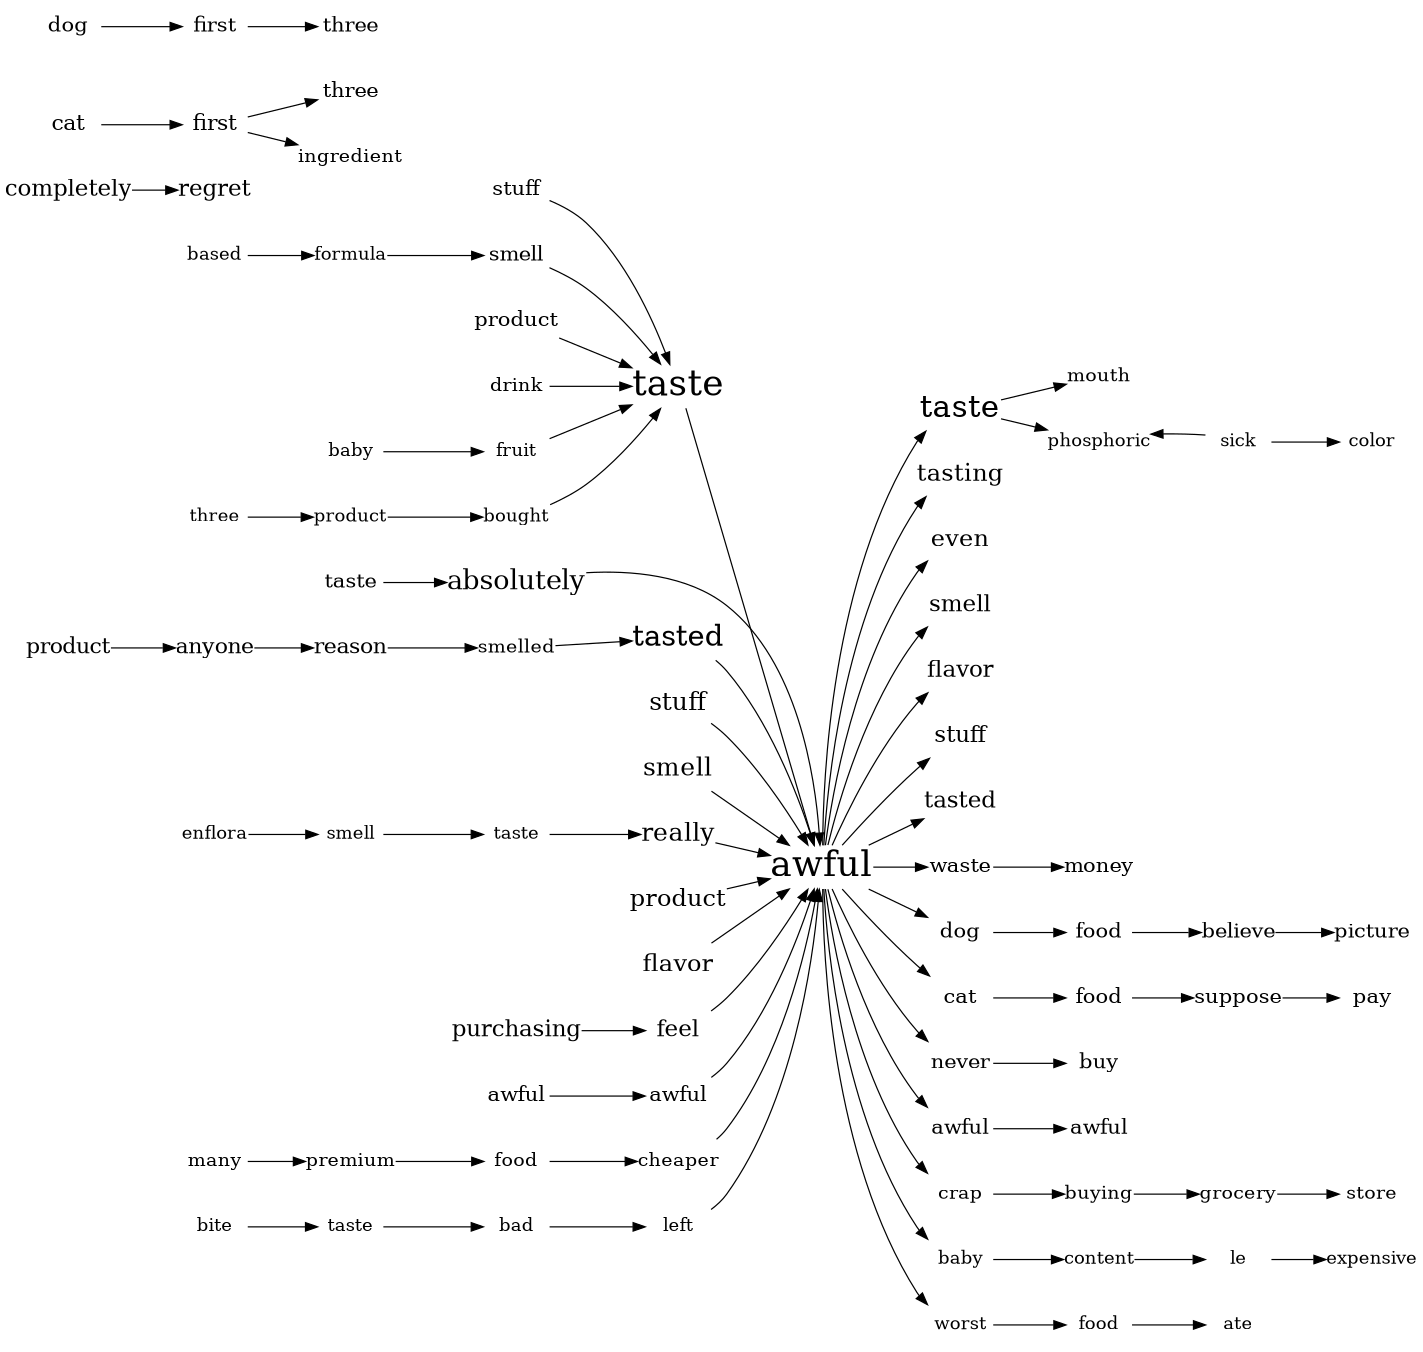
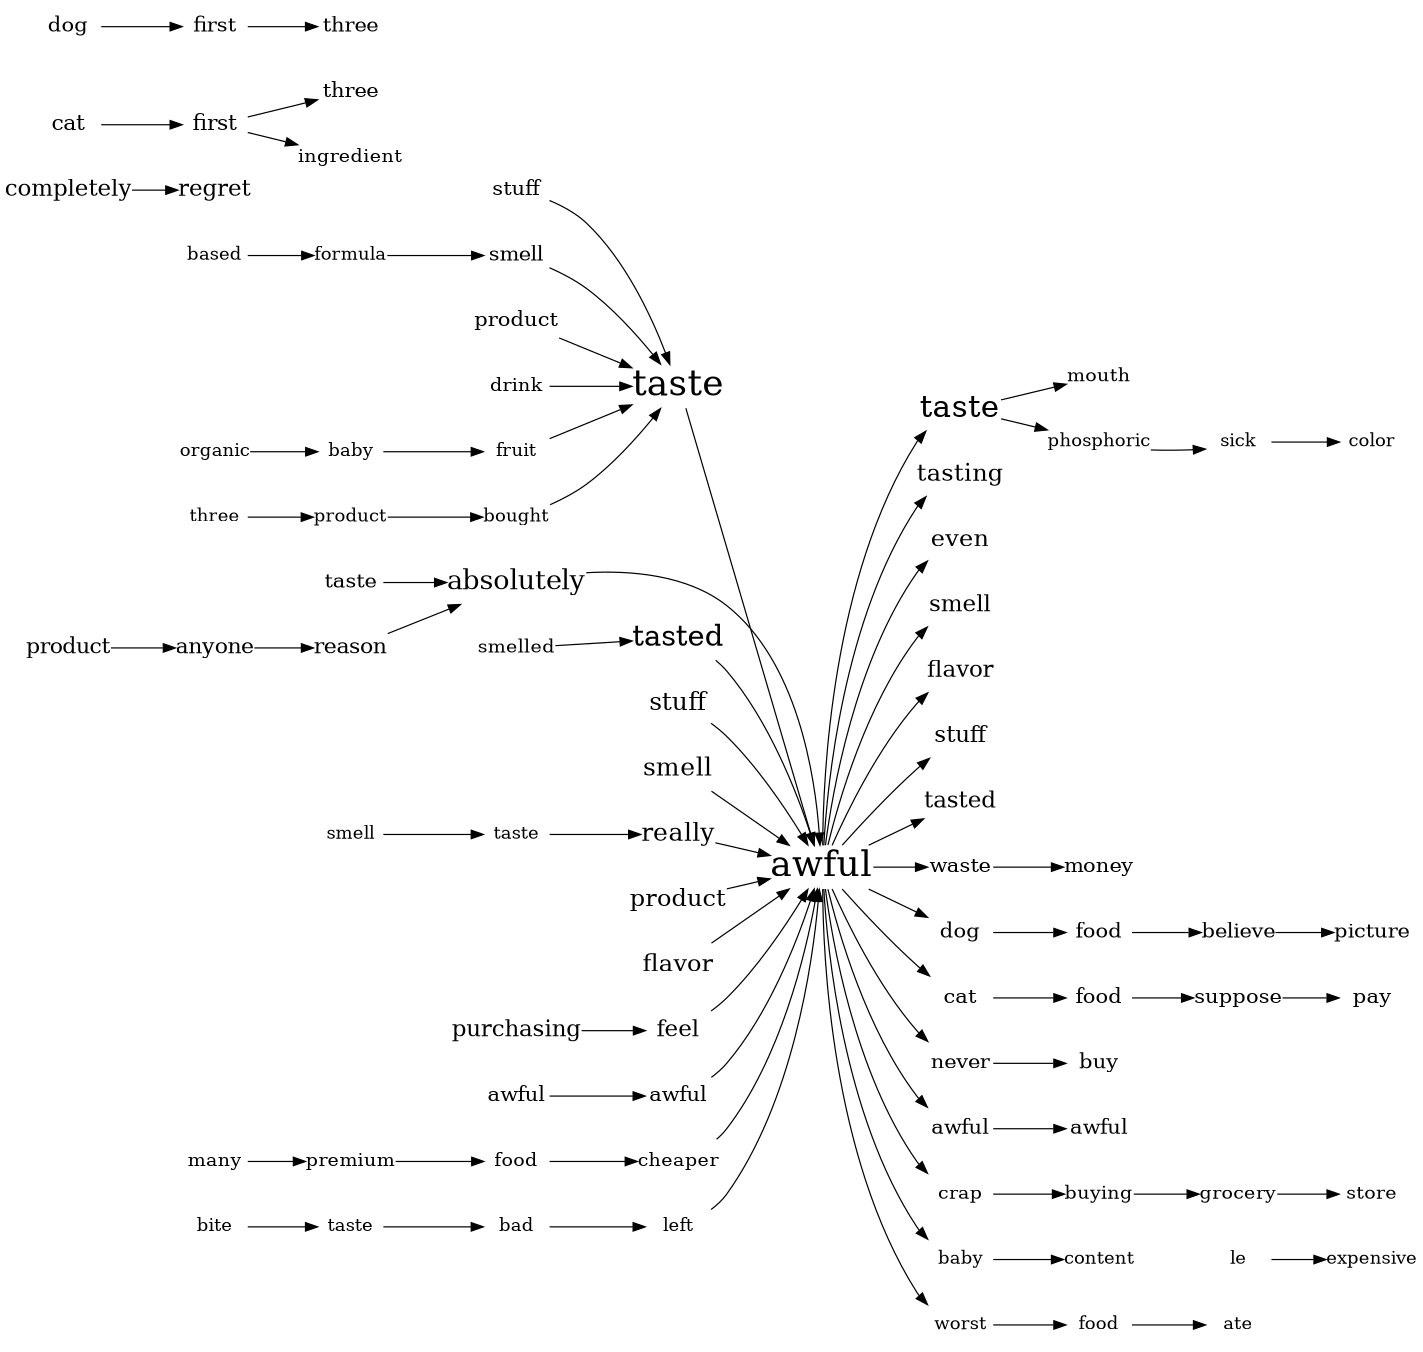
  digraph {
    rankdir=LR
    node [fontsize=15 margin=0 shape=plaintext]
    n1 [fontsize=30 label=awful]
    n2 [fontsize=26 label=taste]
    n3 [fontsize=20 label=tasting]
    n4 [fontsize=20 label=even]
    n5 [fontsize=19 label=smell]
    n6 [fontsize=19 label=flavor]
    n7 [fontsize=19 label=stuff]
    n8 [fontsize=19 label=tasted]
    n9 [fontsize=17 label=waste]
    n10 [fontsize=17 label=dog]
    n11 [fontsize=17 label=cat]
    n12 [fontsize=17 label=never]
    n13 [fontsize=17 label=awful]
    n14 [fontsize=16 label=crap]
    n15 [label=baby]
    n16 [label=worst]
    n17 [fontsize=16 label=mouth]
    n18 [label=phosphoric]
    n19 [fontsize=17 label=money]
    n20 [fontsize=17 label=food]
    n21 [fontsize=17 label=food]
    n22 [fontsize=17 label=buy]
    n23 [fontsize=17 label=awful]
    n24 [fontsize=16 label=buying]
    n25 [label=content]
    n26 [label=food]
    n27 [fontsize=30 label=taste]
    n28 [fontsize=17 label=stuff]
    n29 [fontsize=17 label=smell]
    n30 [label=formula]
    n31 [label=based]
    n32 [fontsize=17 label=product]
    n33 [fontsize=16 label=drink]
    n34 [label=fruit]
    n35 [label=baby]
+   n36 [label=organic]
    n37 [label=bought]
    n38 [label=product]
    n39 [label=three]
    n40 [fontsize=24 label=tasted]
    n41 [fontsize=16 label=smelled]
    n42 [fontsize=22 label=absolutely]
    n43 [fontsize=18 label=reason]
    n44 [fontsize=18 label=anyone]
    n45 [fontsize=18 label=product]
    n46 [fontsize=17 label=taste]
    n47 [fontsize=21 label=stuff]
    n48 [fontsize=21 label=smell]
    n49 [fontsize=21 label=really]
    n50 [label=taste]
    n51 [label=smell]
-   n52 [label=enflora]
    n53 [fontsize=20 label=product]
    n54 [fontsize=20 label=flavor]
    n55 [fontsize=19 label=feel]
    n56 [fontsize=19 label=purchasing]
    n57 [fontsize=19 label=regret]
    n58 [fontsize=19 label=completely]
    n59 [fontsize=17 label=awful]
    n60 [fontsize=17 label=awful]
    n61 [fontsize=16 label=cheaper]
    n62 [fontsize=16 label=food]
    n63 [fontsize=16 label=premium]
    n64 [fontsize=16 label=many]
    n65 [label=left]
    n66 [label=bad]
    n67 [label=taste]
    n68 [label=bite]
    n69 [label=sick]
    n70 [label=color]
    n71 [fontsize=18 label=cat]
    n72 [fontsize=18 label=first]
    n73 [fontsize=17 label=dog]
    n74 [fontsize=17 label=first]
    n75 [fontsize=17 label=three]
    n76 [fontsize=16 label=ingredient]
    n77 [fontsize=17 label=three]
    n78 [fontsize=17 label=believe]
    n79 [fontsize=17 label=picture]
    n80 [fontsize=17 label=suppose]
    n81 [fontsize=17 label=pay]
    n82 [fontsize=16 label=grocery]
    n83 [fontsize=16 label=store]
    n84 [label=le]
    n85 [label=expensive]
    n86 [label=ate]
    n1 -> n2
    n1 -> n3
    n1 -> n4
    n1 -> n5
    n1 -> n6
    n1 -> n7
    n1 -> n8
    n1 -> n9
    n1 -> n10
    n1 -> n11
    n1 -> n12
    n1 -> n13
    n1 -> n14
    n1 -> n15
    n1 -> n16
    n2 -> n17
    n2 -> n18
    n9 -> n19
    n10 -> n20
    n11 -> n21
    n12 -> n22
    n13 -> n23
    n14 -> n24
    n15 -> n25
    n16 -> n26
-   n69 -> n18
+   n18 -> n69
    n20 -> n78
    n21 -> n80
    n24 -> n82
-   n25 -> n84
    n26 -> n86
    n27 -> n1
    n28 -> n27
    n29 -> n27
    n30 -> n29
    n31 -> n30
    n32 -> n27
    n33 -> n27
    n34 -> n27
    n35 -> n34
+   n36 -> n35
    n37 -> n27
    n38 -> n37
    n39 -> n38
    n40 -> n1
    n41 -> n40
    n42 -> n1
-   n43 -> n41
+   n43 -> n42
    n44 -> n43
    n45 -> n44
    n46 -> n42
    n47 -> n1
    n48 -> n1
    n49 -> n1
    n50 -> n49
    n51 -> n50
-   n52 -> n51
    n53 -> n1
    n54 -> n1
    n55 -> n1
    n56 -> n55
    n58 -> n57
    n59 -> n1
    n60 -> n59
    n61 -> n1
    n62 -> n61
    n63 -> n62
    n64 -> n63
    n65 -> n1
    n66 -> n65
    n67 -> n66
    n68 -> n67
    n69 -> n70
    n71 -> n72
    n72 -> n75
    n72 -> n76
    n73 -> n74
    n74 -> n77
    n78 -> n79
    n80 -> n81
    n82 -> n83
    n84 -> n85
  }
